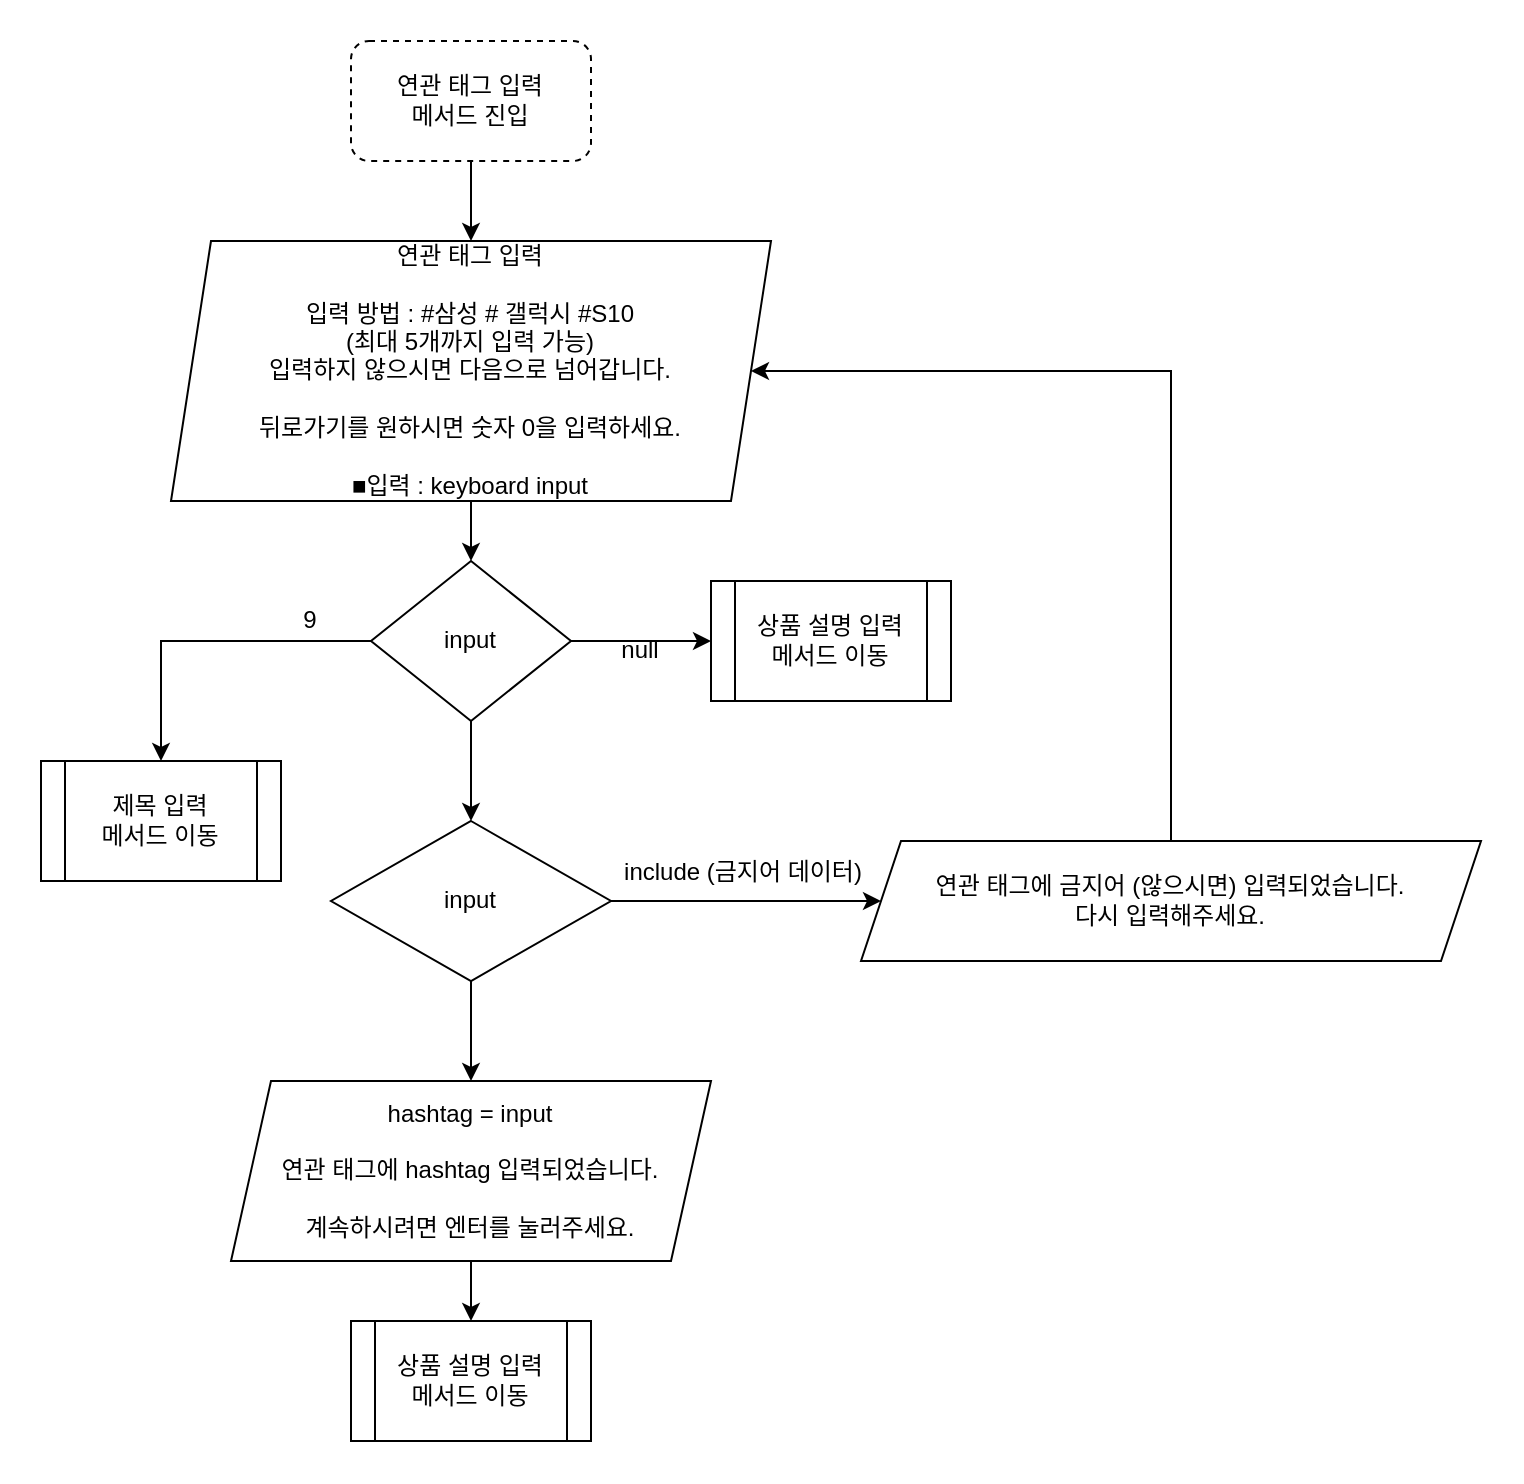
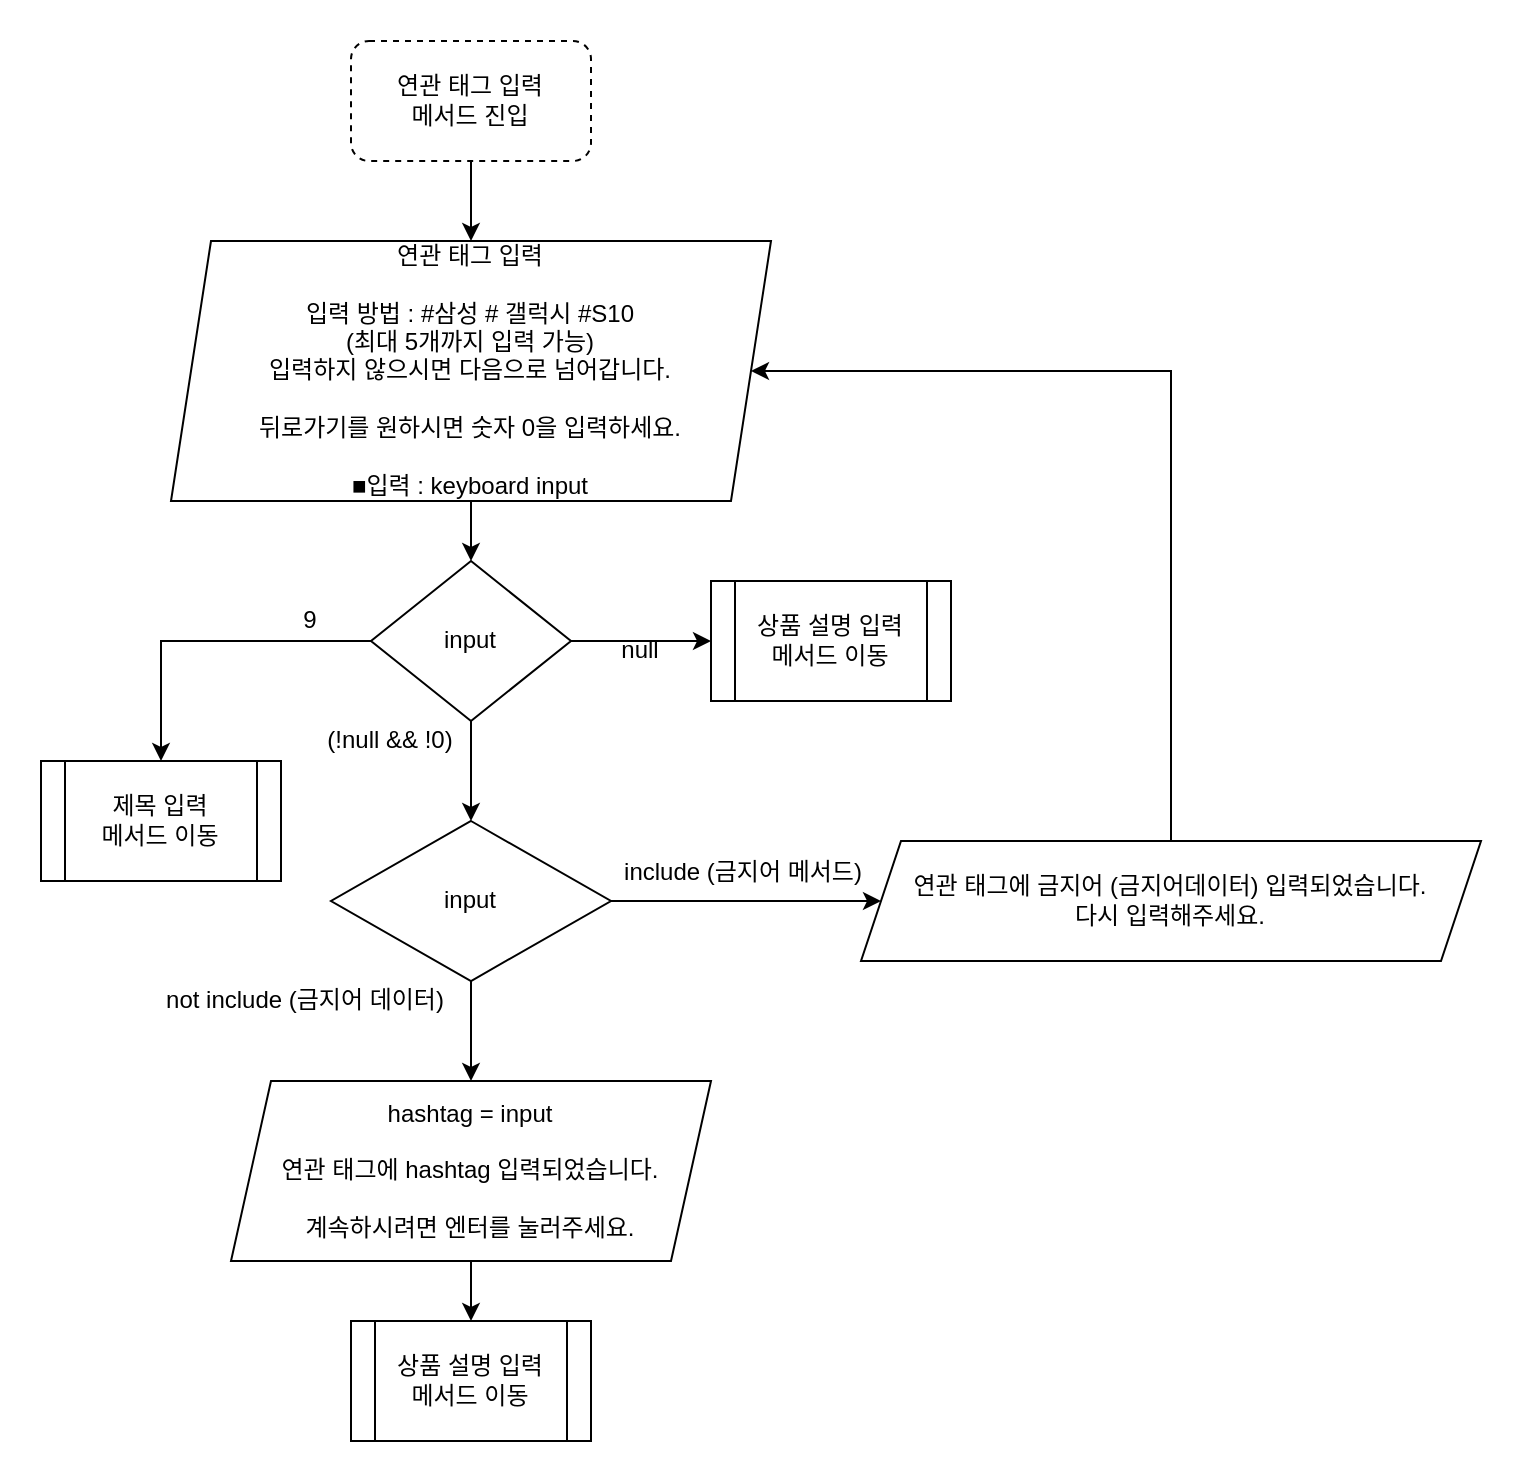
  <mxCell id="0" />
  <mxCell id="1" parent="0" />
  <mxCell id="2" value="" style="edgeStyle=orthogonalEdgeStyle;rounded=0;orthogonalLoop=1;jettySize=auto;html=1;" parent="1" source="3" target="5" edge="1"><mxGeometry relative="1" as="geometry" /></mxCell>
  <mxCell id="3" value="연관 태그 입력&lt;br&gt;메서드 진입" style="rounded=1;whiteSpace=wrap;html=1;dashed=1;" parent="1" vertex="1"><mxGeometry x="175" y="20" width="120" height="60" as="geometry" /></mxCell>
  <mxCell id="4" value="" style="edgeStyle=orthogonalEdgeStyle;rounded=0;orthogonalLoop=1;jettySize=auto;html=1;" parent="1" source="5" target="9" edge="1"><mxGeometry relative="1" as="geometry" /></mxCell>
  <mxCell id="5" value="연관 태그 입력&lt;br&gt;&lt;br&gt;입력 방법 : #삼성 # 갤럭시 #S10&lt;br&gt;(최대 5개까지 입력 가능)&lt;br&gt;입력하지 않으시면 다음으로 넘어갑니다.&lt;br&gt;&lt;br&gt;뒤로가기를 원하시면 숫자 0을 입력하세요.&lt;br&gt;&lt;br&gt;■입력 : keyboard input" style="shape=parallelogram;perimeter=parallelogramPerimeter;whiteSpace=wrap;html=1;fixedSize=1;rounded=1;arcSize=0;" parent="1" vertex="1"><mxGeometry x="85" y="120" width="300" height="130" as="geometry" /></mxCell>
  <mxCell id="6" value="" style="edgeStyle=orthogonalEdgeStyle;rounded=0;orthogonalLoop=1;jettySize=auto;html=1;" parent="1" source="9" target="10" edge="1"><mxGeometry relative="1" as="geometry" /></mxCell>
  <mxCell id="7" value="" style="edgeStyle=orthogonalEdgeStyle;rounded=0;orthogonalLoop=1;jettySize=auto;html=1;" parent="1" source="9" target="12" edge="1"><mxGeometry relative="1" as="geometry" /></mxCell>
  <mxCell id="8" value="" style="edgeStyle=orthogonalEdgeStyle;rounded=0;orthogonalLoop=1;jettySize=auto;html=1;" edge="1" parent="1" source="9" target="19"><mxGeometry relative="1" as="geometry" /></mxCell>
  <mxCell id="9" value="input" style="rhombus;whiteSpace=wrap;html=1;rounded=1;arcSize=0;" parent="1" vertex="1"><mxGeometry x="185" y="280" width="100" height="80" as="geometry" /></mxCell>
  <mxCell id="10" value="제목 입력&lt;br&gt;메서드 이동" style="shape=process;whiteSpace=wrap;html=1;backgroundOutline=1;rounded=1;arcSize=0;" parent="1" vertex="1"><mxGeometry x="20" y="380" width="120" height="60" as="geometry" /></mxCell>
  <mxCell id="11" value="9" style="text;html=1;strokeColor=none;fillColor=none;align=center;verticalAlign=middle;whiteSpace=wrap;rounded=0;" parent="1" vertex="1"><mxGeometry x="135" y="300" width="40" height="20" as="geometry" /></mxCell>
  <mxCell id="12" value="상품 설명 입력&lt;br&gt;메서드 이동" style="shape=process;whiteSpace=wrap;html=1;backgroundOutline=1;rounded=1;arcSize=0;" parent="1" vertex="1"><mxGeometry x="355" y="290" width="120" height="60" as="geometry" /></mxCell>
  <mxCell id="13" value="null" style="text;html=1;strokeColor=none;fillColor=none;align=center;verticalAlign=middle;whiteSpace=wrap;rounded=0;" parent="1" vertex="1"><mxGeometry x="300" y="315" width="40" height="20" as="geometry" /></mxCell>
  <mxCell id="14" value="" style="edgeStyle=orthogonalEdgeStyle;rounded=0;orthogonalLoop=1;jettySize=auto;html=1;" parent="1" source="15" target="17" edge="1"><mxGeometry relative="1" as="geometry" /></mxCell>
  <mxCell id="15" value="hashtag = input&lt;br&gt;&lt;br&gt;연관 태그에 hashtag 입력되었습니다.&lt;br&gt;&lt;br&gt;계속하시려면 엔터를 눌러주세요." style="shape=parallelogram;perimeter=parallelogramPerimeter;whiteSpace=wrap;html=1;fixedSize=1;rounded=1;arcSize=0;" parent="1" vertex="1"><mxGeometry x="115" y="540" width="240" height="90" as="geometry" /></mxCell>
+ <mxCell id="16" value="(!null &amp;amp;&amp;amp; !0)" style="text;html=1;strokeColor=none;fillColor=none;align=center;verticalAlign=middle;whiteSpace=wrap;rounded=0;" parent="1" vertex="1"><mxGeometry x="155" y="360" width="80" height="20" as="geometry" /></mxCell>
  <mxCell id="17" value="상품 설명 입력&lt;br&gt;메서드 이동" style="shape=process;whiteSpace=wrap;html=1;backgroundOutline=1;rounded=1;arcSize=0;" parent="1" vertex="1"><mxGeometry x="175" y="660" width="120" height="60" as="geometry" /></mxCell>
  <mxCell id="18" value="" style="edgeStyle=orthogonalEdgeStyle;rounded=0;orthogonalLoop=1;jettySize=auto;html=1;" edge="1" parent="1" source="19" target="15"><mxGeometry relative="1" as="geometry" /></mxCell>
  <mxCell id="19" value="input" style="rhombus;whiteSpace=wrap;html=1;" vertex="1" parent="1"><mxGeometry x="165" y="410" width="140" height="80" as="geometry" /></mxCell>
  <mxCell id="20" style="edgeStyle=orthogonalEdgeStyle;rounded=0;orthogonalLoop=1;jettySize=auto;html=1;exitX=0.5;exitY=0;exitDx=0;exitDy=0;entryX=1;entryY=0.5;entryDx=0;entryDy=0;" edge="1" parent="1" source="21" target="5"><mxGeometry relative="1" as="geometry"><Array as="points"><mxPoint x="585" y="185" /></Array></mxGeometry></mxCell>
- <mxCell id="21" value="&lt;span id=&quot;docs-internal-guid-c182d64e-7fff-d9e1-cd36-cfdad88ebc47&quot;&gt;&lt;span style=&quot;font-family: &amp;#34;arial&amp;#34; ; background-color: transparent ; vertical-align: baseline&quot;&gt;&lt;font style=&quot;font-size: 12px&quot;&gt;연관 태그에 금지어 (않으시면) 입력되었습니다.&lt;br&gt;다시 입력해주세요.&lt;/font&gt;&lt;/span&gt;&lt;/span&gt;" style="shape=parallelogram;perimeter=parallelogramPerimeter;whiteSpace=wrap;html=1;fixedSize=1;" vertex="1" parent="1"><mxGeometry x="430" y="420" width="310" height="60" as="geometry" /></mxCell>
+ <mxCell id="21" value="&lt;span id=&quot;docs-internal-guid-c182d64e-7fff-d9e1-cd36-cfdad88ebc47&quot;&gt;&lt;span style=&quot;font-family: &amp;#34;arial&amp;#34; ; background-color: transparent ; vertical-align: baseline&quot;&gt;&lt;font style=&quot;font-size: 12px&quot;&gt;연관 태그에 금지어 (금지어데이터) 입력되었습니다.&lt;br&gt;다시 입력해주세요.&lt;/font&gt;&lt;/span&gt;&lt;/span&gt;" style="shape=parallelogram;perimeter=parallelogramPerimeter;whiteSpace=wrap;html=1;fixedSize=1;" vertex="1" parent="1"><mxGeometry x="430" y="420" width="310" height="60" as="geometry" /></mxCell>
  <mxCell id="22" style="edgeStyle=orthogonalEdgeStyle;rounded=0;orthogonalLoop=1;jettySize=auto;html=1;exitX=1;exitY=0.5;exitDx=0;exitDy=0;entryX=0;entryY=0.5;entryDx=0;entryDy=0;" edge="1" parent="1" source="19" target="21"><mxGeometry relative="1" as="geometry" /></mxCell>
- <mxCell id="23" value="include (금지어 데이터)" style="text;html=1;strokeColor=none;fillColor=none;align=center;verticalAlign=middle;whiteSpace=wrap;rounded=0;" vertex="1" parent="1"><mxGeometry x="304" y="426" width="135" height="20" as="geometry" /></mxCell>
+ <mxCell id="23" value="include (금지어 메서드)" style="text;html=1;strokeColor=none;fillColor=none;align=center;verticalAlign=middle;whiteSpace=wrap;rounded=0;" vertex="1" parent="1"><mxGeometry x="304" y="426" width="135" height="20" as="geometry" /></mxCell>
+ <mxCell id="24" value="not include (금지어 데이터)" style="text;html=1;strokeColor=none;fillColor=none;align=center;verticalAlign=middle;whiteSpace=wrap;rounded=0;" vertex="1" parent="1"><mxGeometry x="70" y="490" width="165" height="20" as="geometry" /></mxCell>
